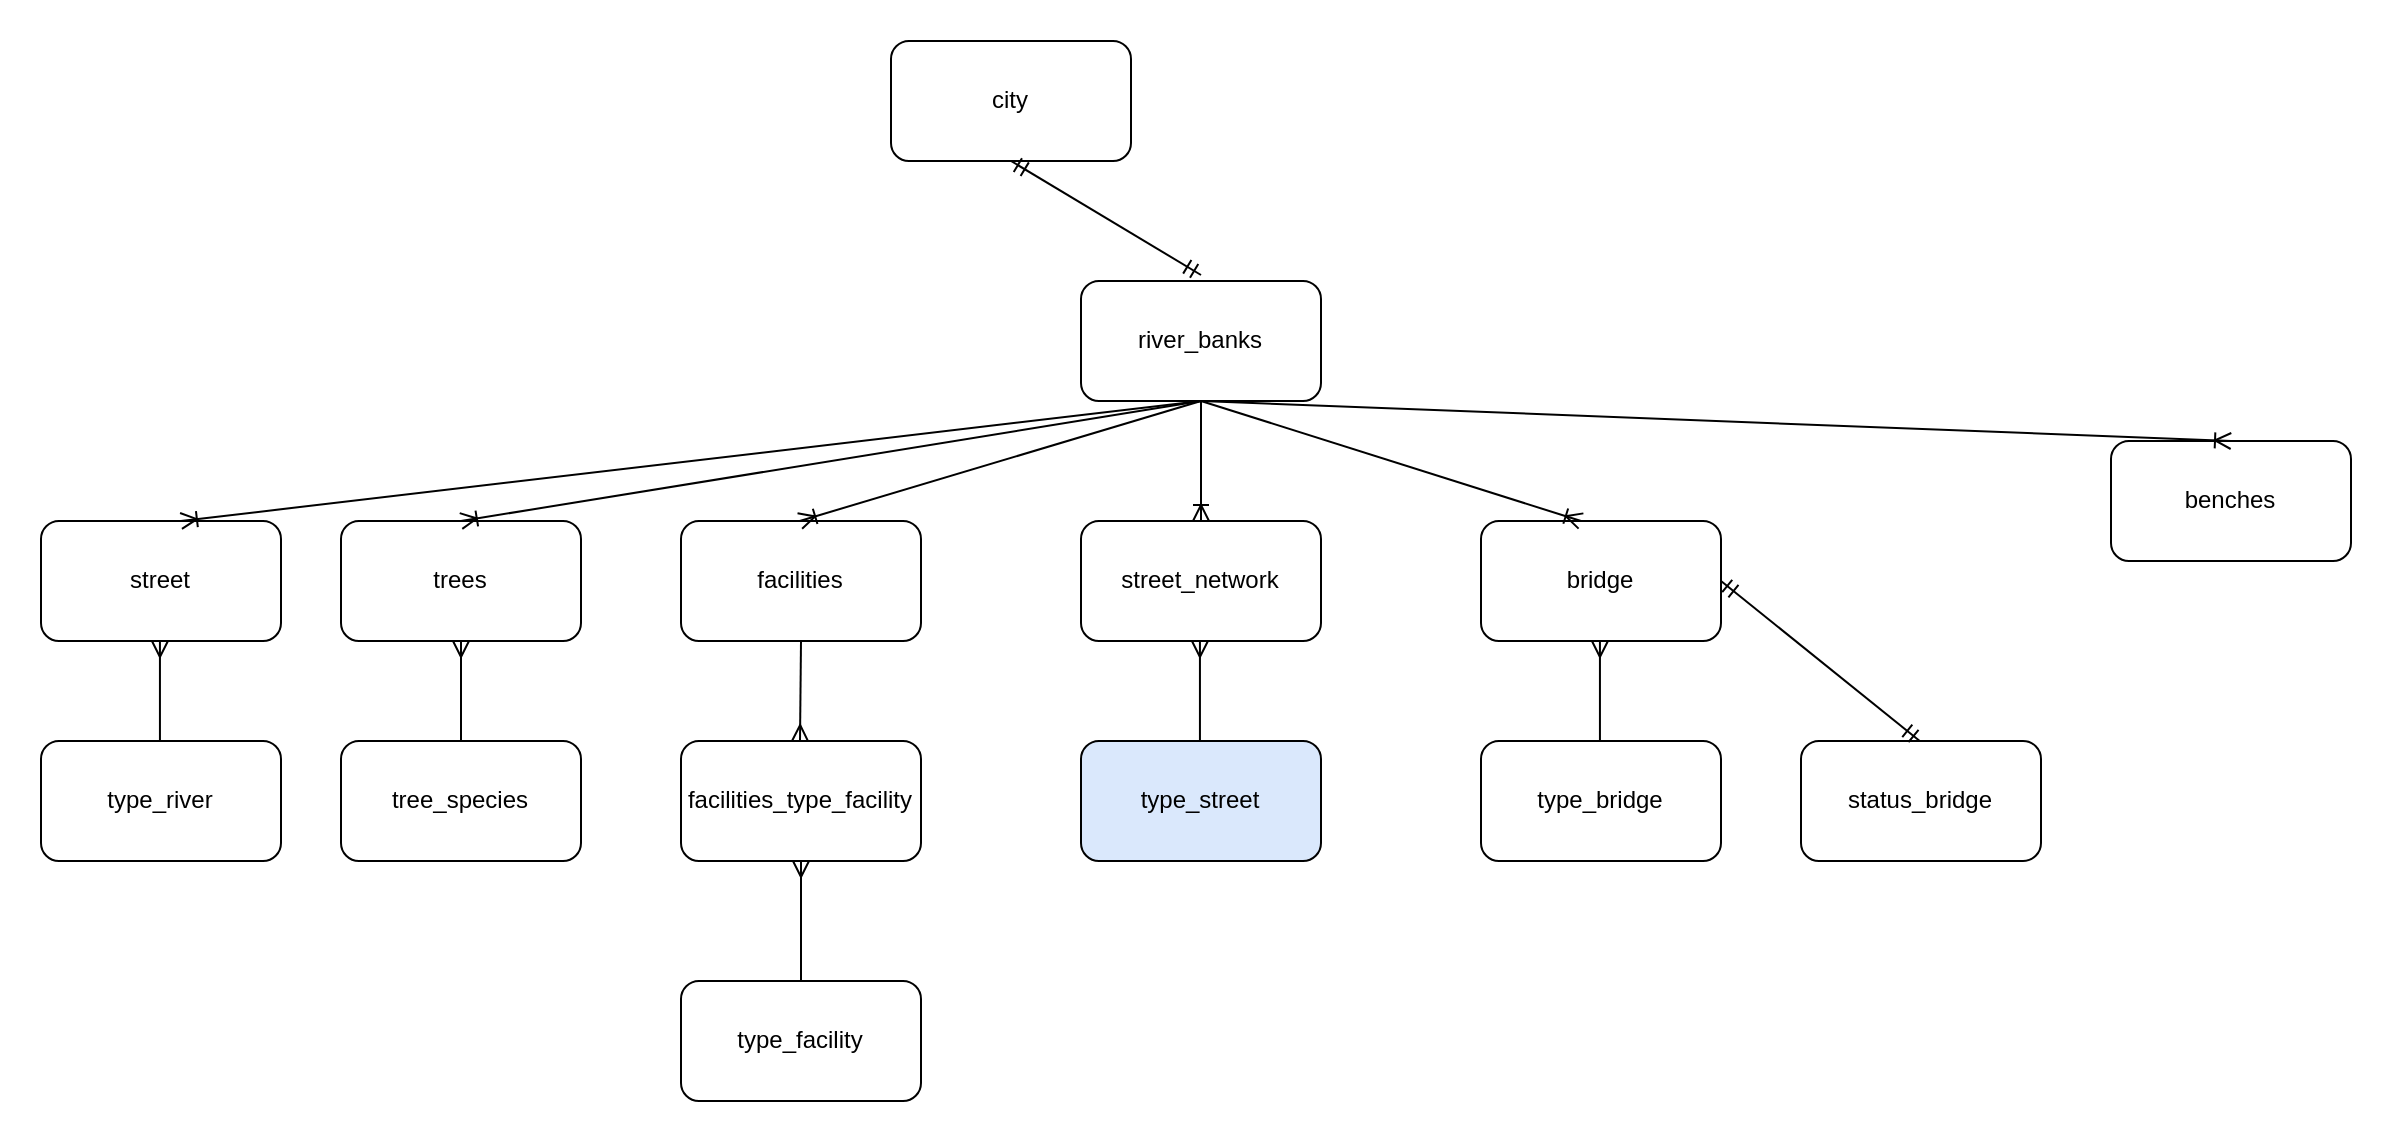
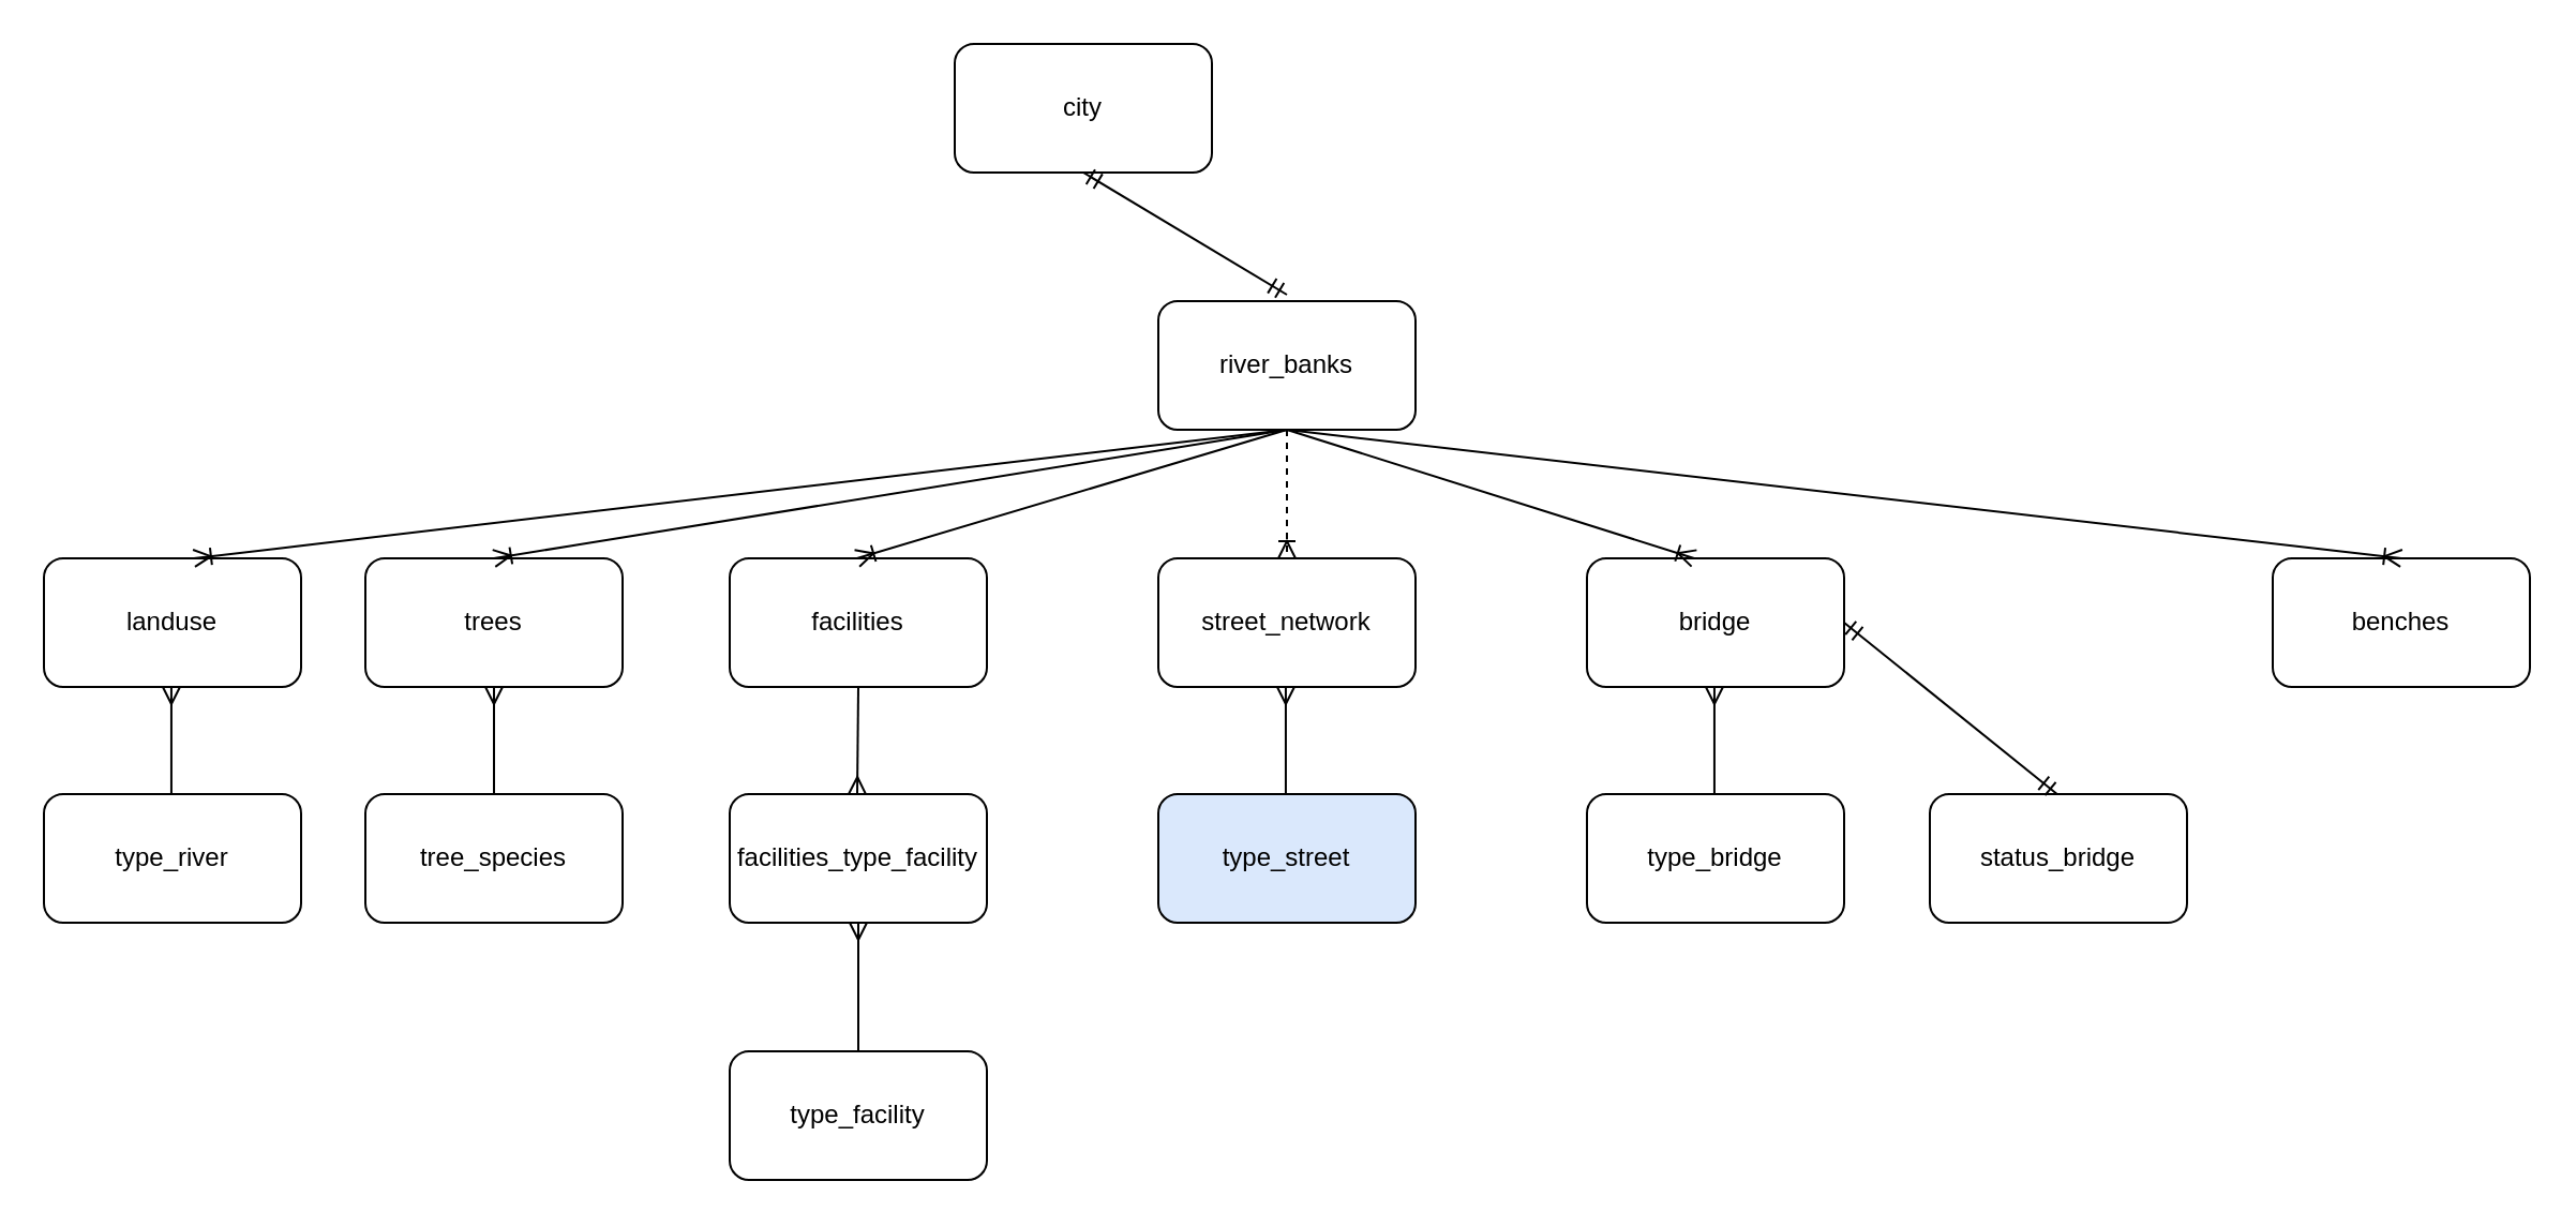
  <mxCell id="0" />
  <mxCell id="1" parent="0" />
  <mxCell id="2" value="city" style="rounded=1;whiteSpace=wrap;html=1;" vertex="1" parent="1"><mxGeometry x="445" y="20" width="120" height="60" as="geometry" /></mxCell>
  <mxCell id="3" value="river_banks" style="rounded=1;whiteSpace=wrap;html=1;" vertex="1" parent="1"><mxGeometry x="540" y="140" width="120" height="60" as="geometry" /></mxCell>
  <mxCell id="4" value="street_network" style="rounded=1;whiteSpace=wrap;html=1;" vertex="1" parent="1"><mxGeometry x="540" y="260" width="120" height="60" as="geometry" /></mxCell>
  <mxCell id="5" value="type_street" style="rounded=1;whiteSpace=wrap;html=1;fillColor=#dae8fc;" vertex="1" parent="1"><mxGeometry x="540" y="370" width="120" height="60" as="geometry" /></mxCell>
  <mxCell id="6" value="bridge" style="rounded=1;whiteSpace=wrap;html=1;" vertex="1" parent="1"><mxGeometry x="740" y="260" width="120" height="60" as="geometry" /></mxCell>
  <mxCell id="7" value="type_bridge" style="rounded=1;whiteSpace=wrap;html=1;" vertex="1" parent="1"><mxGeometry x="740" y="370" width="120" height="60" as="geometry" /></mxCell>
  <mxCell id="8" value="facilities" style="rounded=1;whiteSpace=wrap;html=1;" vertex="1" parent="1"><mxGeometry x="340" y="260" width="120" height="60" as="geometry" /></mxCell>
  <mxCell id="9" value="type_facility" style="rounded=1;whiteSpace=wrap;html=1;" vertex="1" parent="1"><mxGeometry x="340" y="490" width="120" height="60" as="geometry" /></mxCell>
  <mxCell id="10" value="trees" style="rounded=1;whiteSpace=wrap;html=1;" vertex="1" parent="1"><mxGeometry x="170" y="260" width="120" height="60" as="geometry" /></mxCell>
  <mxCell id="11" value="tree_species" style="rounded=1;whiteSpace=wrap;html=1;" vertex="1" parent="1"><mxGeometry x="170" y="370" width="120" height="60" as="geometry" /></mxCell>
  <mxCell id="12" value="status_bridge" style="rounded=1;whiteSpace=wrap;html=1;" vertex="1" parent="1"><mxGeometry x="900" y="370" width="120" height="60" as="geometry" /></mxCell>
- <mxCell id="13" value="street" style="rounded=1;whiteSpace=wrap;html=1;" vertex="1" parent="1"><mxGeometry x="20" y="260" width="120" height="60" as="geometry" /></mxCell>
+ <mxCell id="13" value="landuse" style="rounded=1;whiteSpace=wrap;html=1;" vertex="1" parent="1"><mxGeometry x="20" y="260" width="120" height="60" as="geometry" /></mxCell>
  <mxCell id="14" value="type_river" style="rounded=1;whiteSpace=wrap;html=1;" vertex="1" parent="1"><mxGeometry x="20" y="370" width="120" height="60" as="geometry" /></mxCell>
- <mxCell id="15" value="benches" style="rounded=1;whiteSpace=wrap;html=1;" vertex="1" parent="1"><mxGeometry x="1055" y="220" width="120" height="60" as="geometry" /></mxCell>
+ <mxCell id="15" value="benches" style="rounded=1;whiteSpace=wrap;html=1;" vertex="1" parent="1"><mxGeometry x="1060" y="260" width="120" height="60" as="geometry" /></mxCell>
  <mxCell id="16" value="" style="fontSize=12;html=1;endArrow=ERmandOne;startArrow=ERmandOne;rounded=0;exitX=0.5;exitY=1;exitDx=0;exitDy=0;" edge="1" parent="1" source="2"><mxGeometry width="100" height="100" relative="1" as="geometry"><mxPoint x="570" y="110" as="sourcePoint" /><mxPoint x="600" y="137" as="targetPoint" /><Array as="points" /></mxGeometry></mxCell>
- <mxCell id="17" value="" style="fontSize=12;html=1;endArrow=ERoneToMany;rounded=0;entryX=0.5;entryY=0;entryDx=0;entryDy=0;exitX=0.5;exitY=1;exitDx=0;exitDy=0;" edge="1" parent="1" source="3" target="4"><mxGeometry width="100" height="100" relative="1" as="geometry"><mxPoint x="590" y="230" as="sourcePoint" /><mxPoint x="660" y="150" as="targetPoint" /></mxGeometry></mxCell>
+ <mxCell id="17" value="" style="fontSize=12;html=1;endArrow=ERoneToMany;rounded=0;entryX=0.5;entryY=0;entryDx=0;entryDy=0;exitX=0.5;exitY=1;exitDx=0;exitDy=0;dashed=1;" edge="1" parent="1" source="3" target="4"><mxGeometry width="100" height="100" relative="1" as="geometry"><mxPoint x="590" y="230" as="sourcePoint" /><mxPoint x="660" y="150" as="targetPoint" /></mxGeometry></mxCell>
  <mxCell id="18" value="" style="fontSize=12;html=1;endArrow=ERoneToMany;rounded=0;entryX=0.5;entryY=0;entryDx=0;entryDy=0;exitX=0.5;exitY=1;exitDx=0;exitDy=0;" edge="1" parent="1" source="3"><mxGeometry width="100" height="100" relative="1" as="geometry"><mxPoint x="590" y="210" as="sourcePoint" /><mxPoint x="399.41" y="260" as="targetPoint" /></mxGeometry></mxCell>
  <mxCell id="19" value="" style="fontSize=12;html=1;endArrow=ERoneToMany;rounded=0;entryX=0.5;entryY=0;entryDx=0;entryDy=0;" edge="1" parent="1"><mxGeometry width="100" height="100" relative="1" as="geometry"><mxPoint x="600" y="200" as="sourcePoint" /><mxPoint x="790" y="260" as="targetPoint" /></mxGeometry></mxCell>
  <mxCell id="20" value="" style="fontSize=12;html=1;endArrow=ERoneToMany;rounded=0;entryX=0.5;entryY=0;entryDx=0;entryDy=0;" edge="1" parent="1" target="15"><mxGeometry width="100" height="100" relative="1" as="geometry"><mxPoint x="600" y="200" as="sourcePoint" /><mxPoint x="790" y="260" as="targetPoint" /></mxGeometry></mxCell>
  <mxCell id="21" value="" style="fontSize=12;html=1;endArrow=ERoneToMany;rounded=0;entryX=0.5;entryY=0;entryDx=0;entryDy=0;exitX=0.5;exitY=1;exitDx=0;exitDy=0;" edge="1" parent="1" source="3"><mxGeometry width="100" height="100" relative="1" as="geometry"><mxPoint x="430.59" y="200" as="sourcePoint" /><mxPoint x="230" y="260" as="targetPoint" /></mxGeometry></mxCell>
  <mxCell id="22" value="" style="fontSize=12;html=1;endArrow=ERoneToMany;rounded=0;entryX=0.5;entryY=0;entryDx=0;entryDy=0;" edge="1" parent="1"><mxGeometry width="100" height="100" relative="1" as="geometry"><mxPoint x="600" y="200" as="sourcePoint" /><mxPoint x="90" y="260" as="targetPoint" /></mxGeometry></mxCell>
  <mxCell id="23" value="" style="fontSize=12;html=1;endArrow=ERmany;rounded=0;entryX=0.5;entryY=1;entryDx=0;entryDy=0;" edge="1" parent="1" target="10"><mxGeometry width="100" height="100" relative="1" as="geometry"><mxPoint x="230" y="370" as="sourcePoint" /><mxPoint x="330" y="270" as="targetPoint" /></mxGeometry></mxCell>
  <mxCell id="24" value="" style="fontSize=12;html=1;endArrow=ERmany;rounded=0;entryX=0.5;entryY=1;entryDx=0;entryDy=0;" edge="1" parent="1"><mxGeometry width="100" height="100" relative="1" as="geometry"><mxPoint x="79.47" y="370" as="sourcePoint" /><mxPoint x="79.47" y="320" as="targetPoint" /></mxGeometry></mxCell>
  <mxCell id="25" value="" style="fontSize=12;html=1;endArrow=ERmany;rounded=0;entryX=0.5;entryY=1;entryDx=0;entryDy=0;" edge="1" parent="1"><mxGeometry width="100" height="100" relative="1" as="geometry"><mxPoint x="599.47" y="370" as="sourcePoint" /><mxPoint x="599.47" y="320" as="targetPoint" /></mxGeometry></mxCell>
  <mxCell id="26" value="" style="fontSize=12;html=1;endArrow=ERmany;rounded=0;entryX=0.5;entryY=1;entryDx=0;entryDy=0;" edge="1" parent="1"><mxGeometry width="100" height="100" relative="1" as="geometry"><mxPoint x="799.47" y="370" as="sourcePoint" /><mxPoint x="799.47" y="320" as="targetPoint" /></mxGeometry></mxCell>
  <mxCell id="27" value="" style="fontSize=12;html=1;endArrow=ERmandOne;startArrow=ERmandOne;rounded=0;exitX=1;exitY=0.5;exitDx=0;exitDy=0;" edge="1" parent="1" source="6"><mxGeometry width="100" height="100" relative="1" as="geometry"><mxPoint x="959.38" y="313" as="sourcePoint" /><mxPoint x="959.38" y="370" as="targetPoint" /><Array as="points" /></mxGeometry></mxCell>
  <mxCell id="28" value="facilities_type_facility" style="rounded=1;whiteSpace=wrap;html=1;" vertex="1" parent="1"><mxGeometry x="340" y="370" width="120" height="60" as="geometry" /></mxCell>
  <mxCell id="29" value="" style="fontSize=12;html=1;endArrow=ERmany;rounded=0;entryX=0.5;entryY=1;entryDx=0;entryDy=0;exitX=0.5;exitY=1;exitDx=0;exitDy=0;" edge="1" parent="1" source="8"><mxGeometry width="100" height="100" relative="1" as="geometry"><mxPoint x="399.5" y="420" as="sourcePoint" /><mxPoint x="399.5" y="370" as="targetPoint" /></mxGeometry></mxCell>
  <mxCell id="30" value="" style="fontSize=12;html=1;endArrow=ERmany;rounded=0;entryX=0.5;entryY=1;entryDx=0;entryDy=0;exitX=0.5;exitY=1;exitDx=0;exitDy=0;" edge="1" parent="1" target="28"><mxGeometry width="100" height="100" relative="1" as="geometry"><mxPoint x="400" y="490" as="sourcePoint" /><mxPoint x="399.5" y="540" as="targetPoint" /></mxGeometry></mxCell>
